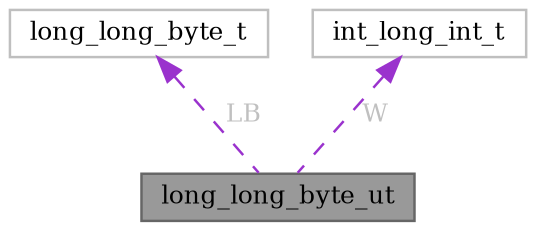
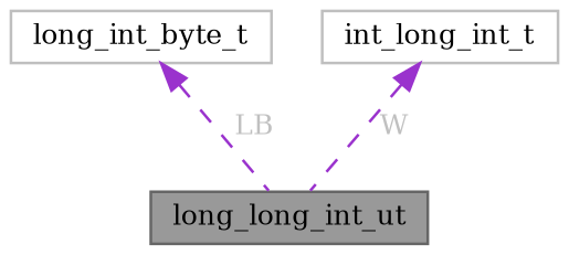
  digraph {
    fontname="DejaVu Serif"
    node [color=grey75 fillcolor=white fontname="DejaVu Serif" fontsize=10 shape=box style=filled]
    edge [color=darkorchid3 dir=back fontcolor=grey fontname="DejaVu Serif" fontsize=10 labelfontname=Helvetica labelfontsize=10 style=dashed]
-   n1 [color=gray40 fillcolor=grey60 fontcolor=black height=0.2 label=long_long_byte_ut width=0.4]
-   n2 [height=0.2 label=long_long_byte_t width=0.4]
+   n1 [color=gray40 fillcolor=grey60 fontcolor=black height=0.2 label=long_long_int_ut width=0.4]
+   n2 [height=0.2 label=long_int_byte_t width=0.4]
    n3 [height=0.2 label=int_long_int_t width=0.4]
    n2 -> n1 [label=" LB"]
    n3 -> n1 [label=" W"]
  }
